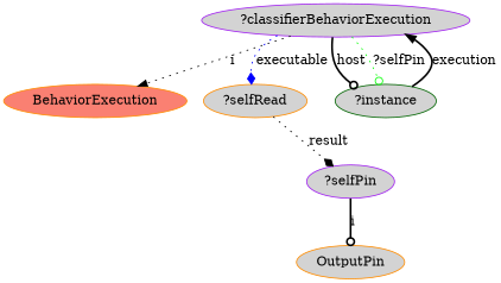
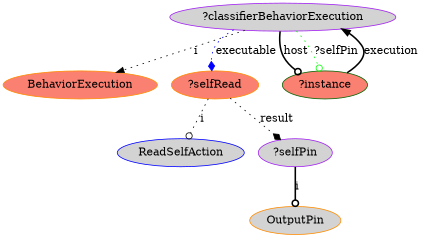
  digraph {
    node [color=darkorange fillcolor=lightgrey style=filled]
    edge [arrowhead=odot style=dotted]
    BehaviorExecution [fillcolor=salmon]
    "?classifierBehaviorExecution" [color=purple]
-   "?selfRead"
-   "?instance" [color=darkgreen]
+   "?selfRead" [fillcolor=salmon]
+   "?instance" [color=darkgreen fillcolor=salmon]
+   ReadSelfAction [color=blue]
    "?selfPin" [color=purple]
    OutputPin
    "?classifierBehaviorExecution" -> BehaviorExecution [arrowhead=normal label=i]
    "?classifierBehaviorExecution" -> "?selfRead" [arrowhead=diamond color=blue label=executable]
    "?classifierBehaviorExecution" -> "?instance" [label=host style=bold]
    "?classifierBehaviorExecution" -> "?instance" [color=green label="?selfPin"]
+   "?selfRead" -> ReadSelfAction [label=i]
    "?selfRead" -> "?selfPin" [arrowhead=diamond label=result]
    "?instance" -> "?classifierBehaviorExecution" [arrowhead=normal label=execution style=bold]
    "?selfPin" -> OutputPin [label=i style=bold]
  }
